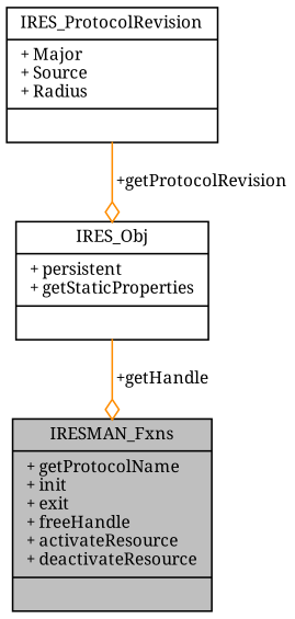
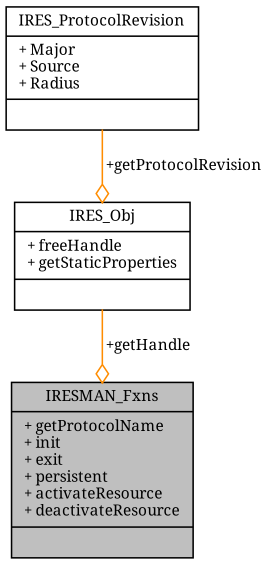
  digraph {
    fontname="Noto Serif"
    node [color=black fillcolor=white fontname="Noto Serif" fontsize=10 shape=record style=filled]
    edge [arrowhead=odiamond color=darkorange fontname="Noto Serif" fontsize=10 labelfontname=Helvetica labelfontsize=10 style=solid]
-   n1 [fillcolor=grey75 fontcolor=black height=0.2 label="{IRESMAN_Fxns\n|+ getProtocolName\l+ init\l+ exit\l+ freeHandle\l+ activateResource\l+ deactivateResource\l|}" width=0.4]
-   n2 [height=0.2 label="{IRES_Obj\n|+ persistent\l+ getStaticProperties\l|}" width=0.4]
+   n1 [fillcolor=grey75 fontcolor=black height=0.2 label="{IRESMAN_Fxns\n|+ getProtocolName\l+ init\l+ exit\l+ persistent\l+ activateResource\l+ deactivateResource\l|}" width=0.4]
+   n2 [height=0.2 label="{IRES_Obj\n|+ freeHandle\l+ getStaticProperties\l|}" width=0.4]
    n3 [height=0.2 label="{IRES_ProtocolRevision\n|+ Major\l+ Source\l+ Radius\l|}" width=0.4]
    n2 -> n1 [label=" +getHandle"]
    n3 -> n2 [label=" +getProtocolRevision"]
  }
